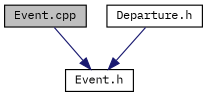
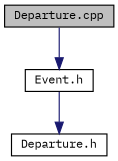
  digraph {
    fontname="IBM Plex Mono"
    node [color=black fillcolor=white fontname="IBM Plex Mono" fontsize=10 shape=record style=filled]
    edge [color=midnightblue fontname="IBM Plex Mono" fontsize=10 labelfontname=Helvetica labelfontsize=10 style=solid]
-   n1 [fillcolor=grey75 fontcolor=black height=0.2 label="Event.cpp" width=0.4]
+   n1 [fillcolor=grey75 fontcolor=black height=0.2 label="Departure.cpp" width=0.4]
    n2 [height=0.2 label="Event.h" width=0.4]
    n3 [height=0.2 label="Departure.h" width=0.4]
    n1 -> n2
-   n3 -> n2
+   n2 -> n3
  }
